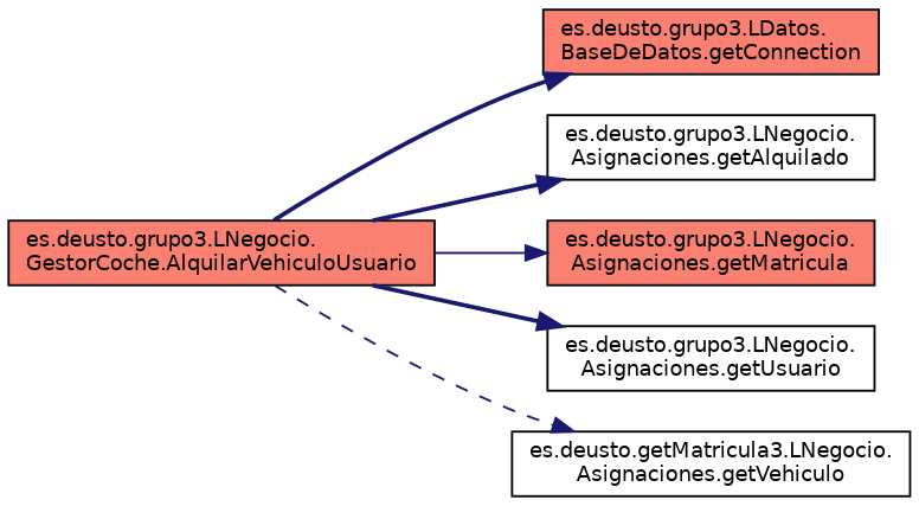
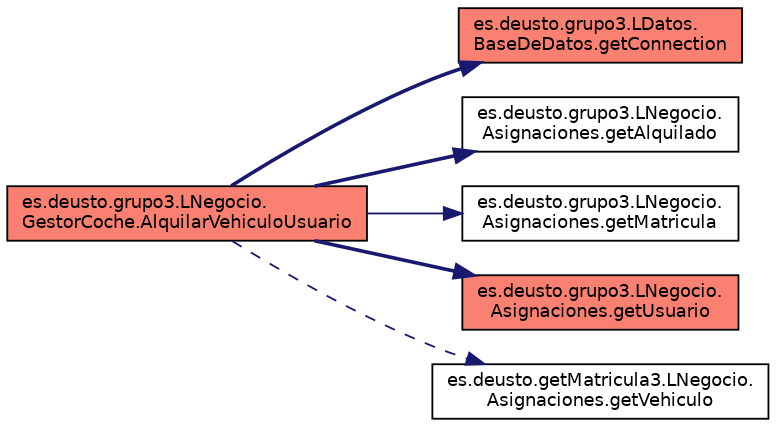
  digraph {
    rankdir=LR
    node [color=black fillcolor=salmon fontname=Helvetica fontsize=10 shape=record style=filled]
    edge [color=midnightblue fontname=Helvetica fontsize=10 labelfontname=Helvetica labelfontsize=10 style=bold]
    n1 [fontcolor=black height=0.2 label="es.deusto.grupo3.LNegocio.\lGestorCoche.AlquilarVehiculoUsuario" width=0.4]
    n2 [height=0.2 label="es.deusto.grupo3.LDatos.\lBaseDeDatos.getConnection" width=0.4]
    n3 [fillcolor=white height=0.2 label="es.deusto.grupo3.LNegocio.\lAsignaciones.getAlquilado" width=0.4]
-   n4 [height=0.2 label="es.deusto.grupo3.LNegocio.\lAsignaciones.getMatricula" width=0.4]
-   n5 [fillcolor=white height=0.2 label="es.deusto.grupo3.LNegocio.\lAsignaciones.getUsuario" width=0.4]
+   n4 [fillcolor=white height=0.2 label="es.deusto.grupo3.LNegocio.\lAsignaciones.getMatricula" width=0.4]
+   n5 [height=0.2 label="es.deusto.grupo3.LNegocio.\lAsignaciones.getUsuario" width=0.4]
    n6 [fillcolor=white height=0.2 label="es.deusto.getMatricula3.LNegocio.\lAsignaciones.getVehiculo" width=0.4]
    n1 -> n2
    n1 -> n3
    n1 -> n4 [style=solid]
    n1 -> n5
    n1 -> n6 [style=dashed]
  }
